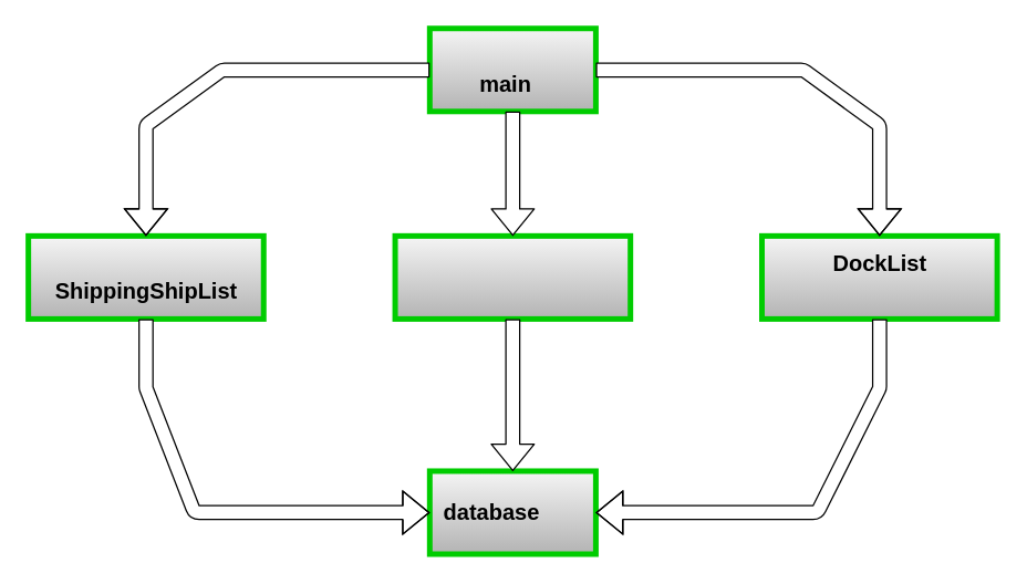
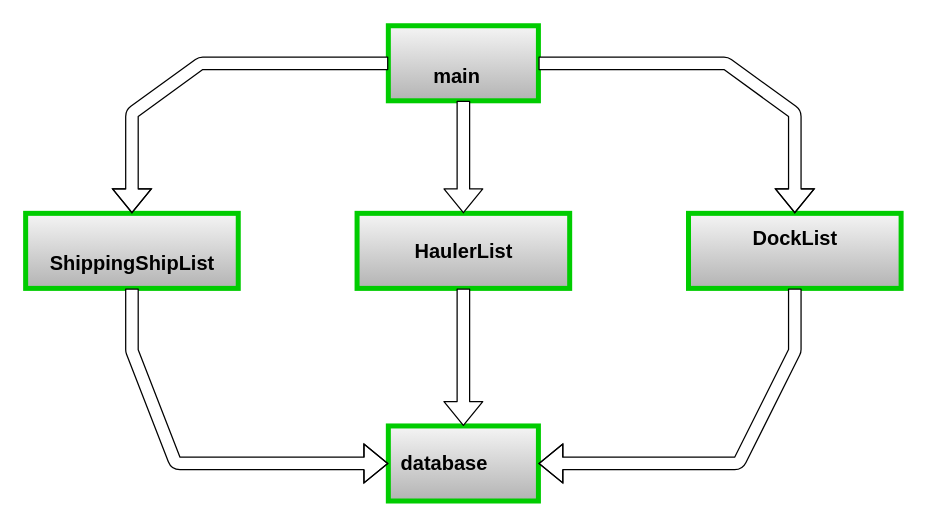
  <mxCell id="0" />
  <mxCell id="1" parent="0" />
  <mxCell id="2" value="" style="group" parent="1" vertex="1" connectable="0"><mxGeometry x="310" y="20" width="120" height="60" as="geometry" /></mxCell>
  <mxCell id="3" value="" style="whiteSpace=wrap;html=1;fillColor=#f5f5f5;strokeColor=#00CC00;gradientColor=#b3b3b3;strokeWidth=4;perimeterSpacing=0;fontStyle=1;fontColor=#000000;" parent="2" vertex="1"><mxGeometry width="120" height="60" as="geometry" /></mxCell>
  <mxCell id="4" value="main" style="text;strokeColor=none;align=center;fillColor=none;html=1;verticalAlign=middle;whiteSpace=wrap;rounded=0;strokeWidth=4;fontColor=#000000;fontSize=16;fontStyle=1" parent="2" vertex="1"><mxGeometry x="25" y="25" width="60" height="30" as="geometry" /></mxCell>
  <mxCell id="5" value="" style="group" parent="1" vertex="1" connectable="0"><mxGeometry x="310" y="340" width="120" height="60" as="geometry" /></mxCell>
  <mxCell id="6" value="" style="whiteSpace=wrap;html=1;fillColor=#f5f5f5;strokeColor=#00CC00;gradientColor=#b3b3b3;strokeWidth=4;perimeterSpacing=0;fontStyle=1;fontColor=#000000;" parent="5" vertex="1"><mxGeometry width="120" height="60" as="geometry" /></mxCell>
  <mxCell id="7" value="database" style="text;strokeColor=none;align=center;fillColor=none;html=1;verticalAlign=middle;whiteSpace=wrap;rounded=0;strokeWidth=4;fontColor=#000000;fontSize=16;fontStyle=1" parent="5" vertex="1"><mxGeometry x="15" y="15" width="60" height="30" as="geometry" /></mxCell>
  <mxCell id="8" value="" style="group" parent="1" vertex="1" connectable="0"><mxGeometry x="20" y="170" width="170" height="60" as="geometry" /></mxCell>
  <mxCell id="9" value="" style="whiteSpace=wrap;html=1;fillColor=#f5f5f5;strokeColor=#00CC00;gradientColor=#b3b3b3;strokeWidth=4;perimeterSpacing=0;fontStyle=1;fontColor=#000000;" parent="8" vertex="1"><mxGeometry width="170" height="60" as="geometry" /></mxCell>
  <mxCell id="10" value="ShippingShipList" style="text;strokeColor=none;align=center;fillColor=none;html=1;verticalAlign=middle;whiteSpace=wrap;rounded=0;strokeWidth=4;fontColor=#000000;fontSize=16;fontStyle=1" parent="8" vertex="1"><mxGeometry x="42.5" y="25" width="85" height="30" as="geometry" /></mxCell>
  <mxCell id="11" value="" style="edgeStyle=none;orthogonalLoop=1;jettySize=auto;html=1;fontSize=16;fontColor=#000000;shape=flexArrow;curved=1;exitX=0;exitY=0.5;exitDx=0;exitDy=0;entryX=0.5;entryY=0;entryDx=0;entryDy=0;fillColor=#FFFFFF;strokeWidth=1;startSize=6;" parent="1" source="3" target="9" edge="1"><mxGeometry width="80" relative="1" as="geometry"><mxPoint x="390" y="130" as="sourcePoint" /><mxPoint x="210" y="140" as="targetPoint" /><Array as="points"><mxPoint x="250" y="50" /><mxPoint x="160" y="50" /><mxPoint x="105" y="90" /></Array></mxGeometry></mxCell>
  <mxCell id="12" value="" style="group" parent="1" vertex="1" connectable="0"><mxGeometry x="285" y="170" width="170" height="60" as="geometry" /></mxCell>
  <mxCell id="13" value="" style="whiteSpace=wrap;html=1;fillColor=#f5f5f5;strokeColor=#00CC00;gradientColor=#b3b3b3;strokeWidth=4;perimeterSpacing=0;fontStyle=1;fontColor=#000000;" parent="12" vertex="1"><mxGeometry width="170" height="60" as="geometry" /></mxCell>
+ <mxCell id="14" value="HaulerList" style="text;strokeColor=none;align=center;fillColor=none;html=1;verticalAlign=middle;whiteSpace=wrap;rounded=0;strokeWidth=4;fontColor=#000000;fontSize=16;fontStyle=1" parent="12" vertex="1"><mxGeometry x="42.5" y="15" width="85" height="30" as="geometry" /></mxCell>
  <mxCell id="15" value="" style="group" parent="1" vertex="1" connectable="0"><mxGeometry x="550" y="170" width="170" height="60" as="geometry" /></mxCell>
  <mxCell id="16" value="" style="whiteSpace=wrap;html=1;fillColor=#f5f5f5;strokeColor=#00CC00;gradientColor=#b3b3b3;strokeWidth=4;perimeterSpacing=0;fontStyle=1;fontColor=#000000;" parent="15" vertex="1"><mxGeometry width="170" height="60" as="geometry" /></mxCell>
  <mxCell id="17" value="DockList" style="text;strokeColor=none;align=center;fillColor=none;html=1;verticalAlign=middle;whiteSpace=wrap;rounded=0;strokeWidth=4;fontColor=#000000;fontSize=16;fontStyle=1" parent="15" vertex="1"><mxGeometry x="42.5" y="5" width="85" height="30" as="geometry" /></mxCell>
  <mxCell id="18" value="" style="edgeStyle=none;orthogonalLoop=1;jettySize=auto;html=1;strokeWidth=1;fontSize=16;fontColor=#000000;startSize=6;fillColor=#FFFFFF;shape=flexArrow;curved=1;exitX=0.5;exitY=1;exitDx=0;exitDy=0;entryX=0.5;entryY=0;entryDx=0;entryDy=0;" parent="1" source="3" target="13" edge="1"><mxGeometry width="80" relative="1" as="geometry"><mxPoint x="390" y="130" as="sourcePoint" /><mxPoint x="470" y="130" as="targetPoint" /><Array as="points" /></mxGeometry></mxCell>
  <mxCell id="19" value="" style="edgeStyle=none;orthogonalLoop=1;jettySize=auto;html=1;strokeWidth=1;fontSize=16;fontColor=#000000;startSize=6;fillColor=#FFFFFF;shape=flexArrow;curved=1;exitX=1;exitY=0.5;exitDx=0;exitDy=0;entryX=0.5;entryY=0;entryDx=0;entryDy=0;" parent="1" source="3" target="16" edge="1"><mxGeometry width="80" relative="1" as="geometry"><mxPoint x="390" y="130" as="sourcePoint" /><mxPoint x="470" y="130" as="targetPoint" /><Array as="points"><mxPoint x="580" y="50" /><mxPoint x="635" y="90" /></Array></mxGeometry></mxCell>
  <mxCell id="20" value="" style="edgeStyle=none;orthogonalLoop=1;jettySize=auto;html=1;strokeWidth=1;fontSize=16;fontColor=#000000;startSize=6;fillColor=#FFFFFF;shape=flexArrow;curved=1;exitX=0.5;exitY=1;exitDx=0;exitDy=0;entryX=0;entryY=0.5;entryDx=0;entryDy=0;" parent="1" source="9" target="6" edge="1"><mxGeometry width="80" relative="1" as="geometry"><mxPoint x="390" y="230" as="sourcePoint" /><mxPoint x="470" y="230" as="targetPoint" /><Array as="points"><mxPoint x="105" y="280" /><mxPoint x="140" y="370" /></Array></mxGeometry></mxCell>
  <mxCell id="21" value="" style="edgeStyle=none;orthogonalLoop=1;jettySize=auto;html=1;strokeWidth=1;fontSize=16;fontColor=#000000;startSize=6;fillColor=#FFFFFF;shape=flexArrow;curved=1;entryX=0.5;entryY=0;entryDx=0;entryDy=0;exitX=0.5;exitY=1;exitDx=0;exitDy=0;" parent="1" source="13" target="6" edge="1"><mxGeometry width="80" relative="1" as="geometry"><mxPoint x="480" y="230" as="sourcePoint" /><mxPoint x="470" y="230" as="targetPoint" /><Array as="points" /></mxGeometry></mxCell>
  <mxCell id="22" value="" style="edgeStyle=none;orthogonalLoop=1;jettySize=auto;html=1;strokeWidth=1;fontSize=16;fontColor=#000000;startSize=6;fillColor=#FFFFFF;shape=flexArrow;curved=1;exitX=0.5;exitY=1;exitDx=0;exitDy=0;entryX=1;entryY=0.5;entryDx=0;entryDy=0;" parent="1" source="16" target="6" edge="1"><mxGeometry width="80" relative="1" as="geometry"><mxPoint x="390" y="230" as="sourcePoint" /><mxPoint x="470" y="230" as="targetPoint" /><Array as="points"><mxPoint x="635" y="280" /><mxPoint x="590" y="370" /></Array></mxGeometry></mxCell>
